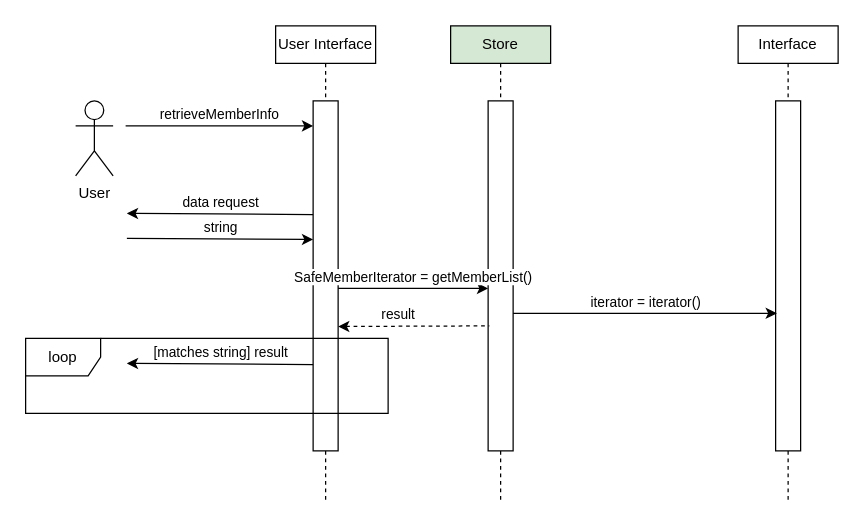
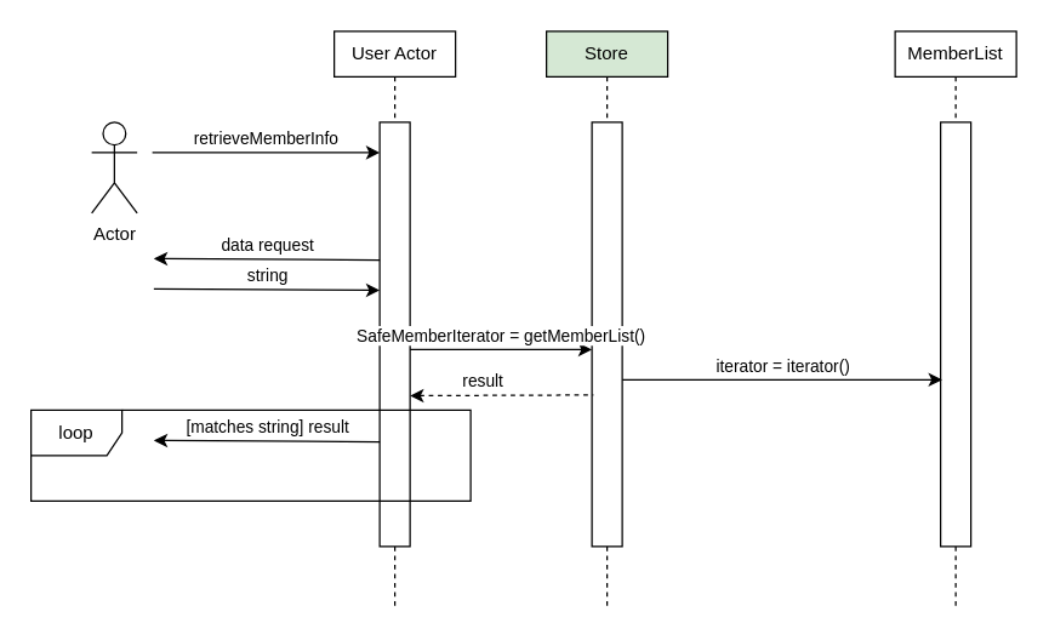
  <mxCell id="0" />
  <mxCell id="1" parent="0" />
- <mxCell id="2" value="User" style="shape=umlActor;verticalLabelPosition=bottom;verticalAlign=top;html=1;outlineConnect=0;" parent="1" vertex="1"><mxGeometry x="60" y="80" width="30" height="60" as="geometry" /></mxCell>
+ <mxCell id="2" value="Actor" style="shape=umlActor;verticalLabelPosition=bottom;verticalAlign=top;html=1;outlineConnect=0;" parent="1" vertex="1"><mxGeometry x="60" y="80" width="30" height="60" as="geometry" /></mxCell>
  <mxCell id="3" style="edgeStyle=orthogonalEdgeStyle;rounded=0;orthogonalLoop=1;jettySize=auto;html=1;exitX=0.5;exitY=1;exitDx=0;exitDy=0;entryX=0.5;entryY=0;entryDx=0;entryDy=0;startArrow=none;startFill=0;endArrow=none;endFill=0;dashed=1;" parent="1" source="4" target="7" edge="1"><mxGeometry relative="1" as="geometry" /></mxCell>
- <mxCell id="4" value="User Interface" style="rounded=0;whiteSpace=wrap;html=1;" parent="1" vertex="1"><mxGeometry x="220" y="20" width="80" height="30" as="geometry" /></mxCell>
+ <mxCell id="4" value="User Actor" style="rounded=0;whiteSpace=wrap;html=1;" parent="1" vertex="1"><mxGeometry x="220" y="20" width="80" height="30" as="geometry" /></mxCell>
  <mxCell id="5" value="retrieveMemberInfo" style="endArrow=classic;html=1;verticalAlign=bottom;" parent="1" edge="1"><mxGeometry relative="1" as="geometry"><mxPoint x="100" y="100" as="sourcePoint" /><mxPoint x="250" y="100" as="targetPoint" /><Array as="points" /></mxGeometry></mxCell>
  <mxCell id="6" style="edgeStyle=orthogonalEdgeStyle;rounded=0;orthogonalLoop=1;jettySize=auto;html=1;exitX=0.5;exitY=1;exitDx=0;exitDy=0;dashed=1;startArrow=none;startFill=0;endArrow=none;endFill=0;" parent="1" source="7" edge="1"><mxGeometry relative="1" as="geometry"><mxPoint x="260" y="400" as="targetPoint" /></mxGeometry></mxCell>
  <mxCell id="7" value="" style="rounded=0;whiteSpace=wrap;html=1;" parent="1" vertex="1"><mxGeometry x="250" y="80" width="20" height="280" as="geometry" /></mxCell>
  <mxCell id="8" value="data request" style="endArrow=none;html=1;verticalAlign=bottom;entryX=-0.05;entryY=0.039;entryDx=0;entryDy=0;entryPerimeter=0;startArrow=classic;startFill=1;endFill=0;" parent="1" edge="1"><mxGeometry relative="1" as="geometry"><mxPoint x="101" y="170" as="sourcePoint" /><mxPoint x="250" y="170.92" as="targetPoint" /><Array as="points" /></mxGeometry></mxCell>
  <mxCell id="9" value="string" style="endArrow=classic;html=1;verticalAlign=bottom;entryX=-0.05;entryY=0.039;entryDx=0;entryDy=0;entryPerimeter=0;" parent="1" edge="1"><mxGeometry relative="1" as="geometry"><mxPoint x="101" y="190" as="sourcePoint" /><mxPoint x="250" y="190.92" as="targetPoint" /><Array as="points" /></mxGeometry></mxCell>
  <mxCell id="10" style="edgeStyle=orthogonalEdgeStyle;rounded=0;orthogonalLoop=1;jettySize=auto;html=1;exitX=0.5;exitY=1;exitDx=0;exitDy=0;entryX=0.5;entryY=0;entryDx=0;entryDy=0;dashed=1;startArrow=none;startFill=0;endArrow=none;endFill=0;" parent="1" source="11" target="13" edge="1"><mxGeometry relative="1" as="geometry" /></mxCell>
  <mxCell id="11" value="Store" style="rounded=0;whiteSpace=wrap;html=1;fillColor=#d5e8d4;" parent="1" vertex="1"><mxGeometry x="360" y="20" width="80" height="30" as="geometry" /></mxCell>
  <mxCell id="12" style="edgeStyle=orthogonalEdgeStyle;rounded=0;orthogonalLoop=1;jettySize=auto;html=1;exitX=0.5;exitY=1;exitDx=0;exitDy=0;dashed=1;startArrow=none;startFill=0;endArrow=none;endFill=0;" parent="1" source="13" edge="1"><mxGeometry relative="1" as="geometry"><mxPoint x="400" y="400" as="targetPoint" /></mxGeometry></mxCell>
  <mxCell id="13" value="" style="rounded=0;whiteSpace=wrap;html=1;" parent="1" vertex="1"><mxGeometry x="390" y="80" width="20" height="280" as="geometry" /></mxCell>
  <mxCell id="14" value="SafeMemberIterator = getMemberList()" style="endArrow=classic;html=1;verticalAlign=bottom;" parent="1" edge="1"><mxGeometry relative="1" as="geometry"><mxPoint x="270" y="230" as="sourcePoint" /><mxPoint x="390" y="230" as="targetPoint" /><Array as="points"><mxPoint x="340" y="230" /></Array></mxGeometry></mxCell>
  <mxCell id="15" style="edgeStyle=orthogonalEdgeStyle;rounded=0;orthogonalLoop=1;jettySize=auto;html=1;exitX=0.5;exitY=1;exitDx=0;exitDy=0;entryX=0.5;entryY=0;entryDx=0;entryDy=0;dashed=1;startArrow=none;startFill=0;endArrow=none;endFill=0;" parent="1" source="16" target="18" edge="1"><mxGeometry relative="1" as="geometry" /></mxCell>
- <mxCell id="16" value="Interface" style="rounded=0;whiteSpace=wrap;html=1;" parent="1" vertex="1"><mxGeometry x="590" y="20" width="80" height="30" as="geometry" /></mxCell>
+ <mxCell id="16" value="MemberList" style="rounded=0;whiteSpace=wrap;html=1;" parent="1" vertex="1"><mxGeometry x="590" y="20" width="80" height="30" as="geometry" /></mxCell>
  <mxCell id="17" style="edgeStyle=orthogonalEdgeStyle;rounded=0;orthogonalLoop=1;jettySize=auto;html=1;exitX=0.5;exitY=1;exitDx=0;exitDy=0;dashed=1;startArrow=none;startFill=0;endArrow=none;endFill=0;" parent="1" source="18" edge="1"><mxGeometry relative="1" as="geometry"><mxPoint x="630" y="400" as="targetPoint" /></mxGeometry></mxCell>
  <mxCell id="18" value="" style="rounded=0;whiteSpace=wrap;html=1;" parent="1" vertex="1"><mxGeometry x="620" y="80" width="20" height="280" as="geometry" /></mxCell>
  <mxCell id="19" value="iterator = iterator()" style="endArrow=classic;html=1;verticalAlign=bottom;entryX=0.05;entryY=0.607;entryDx=0;entryDy=0;entryPerimeter=0;" parent="1" target="18" edge="1"><mxGeometry relative="1" as="geometry"><mxPoint x="410" y="250" as="sourcePoint" /><mxPoint x="602" y="250.38" as="targetPoint" /><Array as="points" /></mxGeometry></mxCell>
  <mxCell id="20" value="result" style="endArrow=none;html=1;verticalAlign=bottom;startArrow=classic;startFill=1;endFill=0;dashed=1;" parent="1" edge="1"><mxGeometry x="-0.2" relative="1" as="geometry"><mxPoint x="270" y="260.5" as="sourcePoint" /><mxPoint x="391" y="260" as="targetPoint" /><Array as="points" /><mxPoint as="offset" /></mxGeometry></mxCell>
  <mxCell id="21" value="[matches string] result" style="endArrow=none;html=1;verticalAlign=bottom;entryX=-0.05;entryY=0.039;entryDx=0;entryDy=0;entryPerimeter=0;startArrow=classic;startFill=1;endFill=0;" parent="1" edge="1"><mxGeometry relative="1" as="geometry"><mxPoint x="101" y="290" as="sourcePoint" /><mxPoint x="250" y="290.92" as="targetPoint" /><Array as="points" /></mxGeometry></mxCell>
  <mxCell id="22" value="loop" style="shape=umlFrame;whiteSpace=wrap;html=1;" parent="1" vertex="1"><mxGeometry x="20" y="270" width="290" height="60" as="geometry" /></mxCell>
